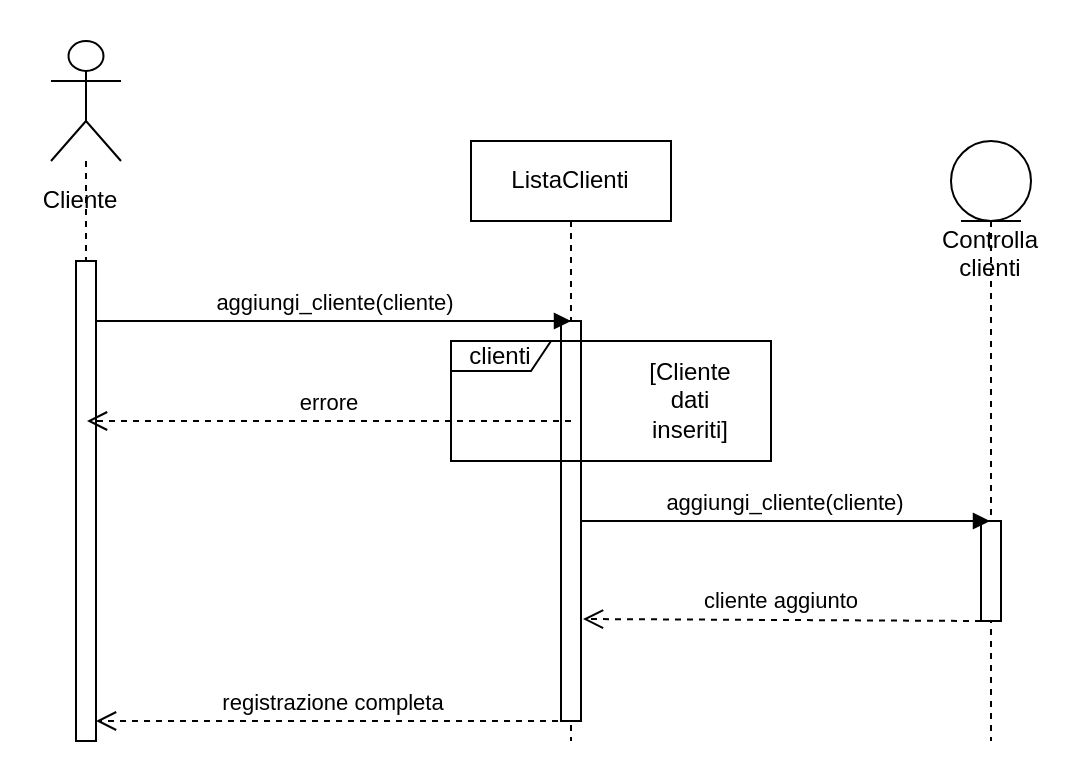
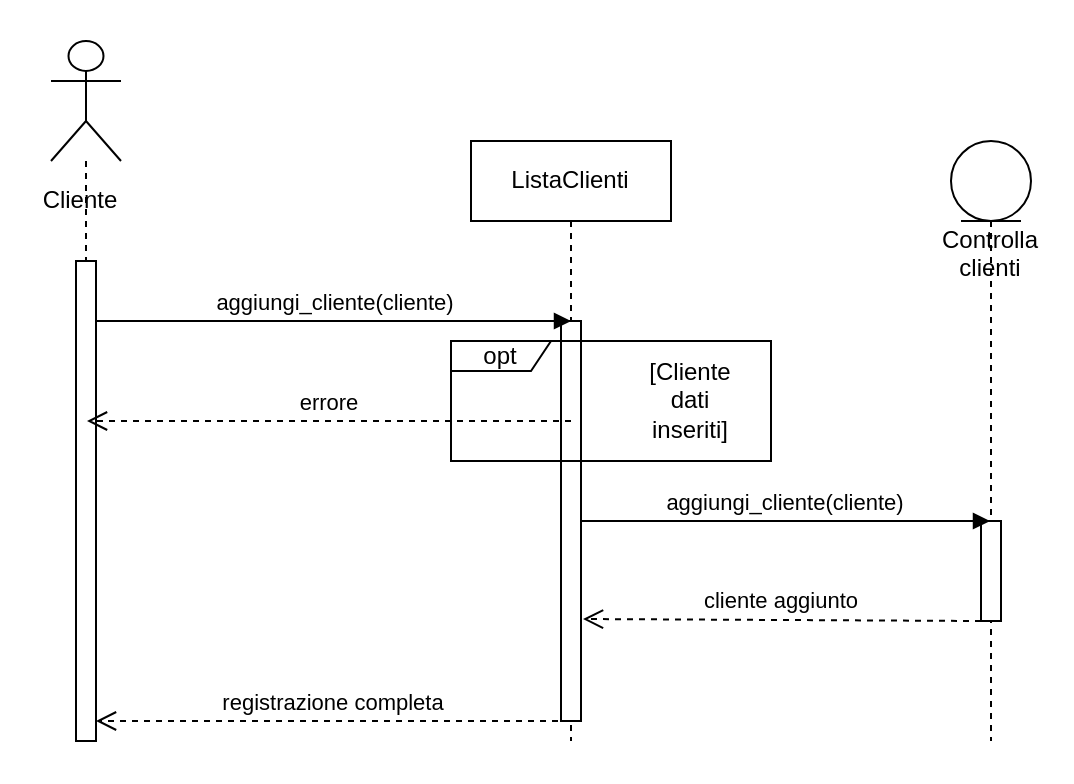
  <mxCell id="0" />
  <mxCell id="1" parent="0" />
  <mxCell id="2" value="" style="html=1;points=[];perimeter=orthogonalPerimeter;" parent="1" vertex="1"><mxGeometry x="37.5" y="130" width="10" height="240" as="geometry" /></mxCell>
  <mxCell id="3" value="" style="shape=umlLifeline;participant=umlActor;perimeter=lifelinePerimeter;whiteSpace=wrap;html=1;container=1;collapsible=0;recursiveResize=0;verticalAlign=top;spacingTop=36;outlineConnect=0;size=60;" parent="1" vertex="1"><mxGeometry x="25" y="20" width="35" height="110" as="geometry" /></mxCell>
  <mxCell id="4" value="Cliente" style="text;html=1;strokeColor=none;fillColor=none;align=center;verticalAlign=middle;whiteSpace=wrap;rounded=0;" parent="3" vertex="1"><mxGeometry x="-5" y="70" width="40" height="20" as="geometry" /></mxCell>
  <mxCell id="5" value="&lt;div&gt;ListaClienti&lt;/div&gt;" style="shape=umlLifeline;perimeter=lifelinePerimeter;whiteSpace=wrap;html=1;container=1;collapsible=0;recursiveResize=0;outlineConnect=0;" parent="1" vertex="1"><mxGeometry x="235" y="70" width="100" height="300" as="geometry" /></mxCell>
  <mxCell id="6" value="" style="html=1;points=[];perimeter=orthogonalPerimeter;" vertex="1" parent="5"><mxGeometry x="45" y="90" width="10" height="200" as="geometry" /></mxCell>
  <mxCell id="7" value="aggiungi_cliente(cliente)" style="html=1;verticalAlign=bottom;endArrow=block;" parent="1" edge="1"><mxGeometry width="80" relative="1" as="geometry"><mxPoint x="47.5" y="160" as="sourcePoint" /><mxPoint x="285" y="160" as="targetPoint" /></mxGeometry></mxCell>
  <mxCell id="8" value="&lt;div&gt;registrazione completa&lt;/div&gt;" style="html=1;verticalAlign=bottom;endArrow=open;dashed=1;endSize=8;" parent="1" edge="1"><mxGeometry relative="1" as="geometry"><mxPoint x="284.5" y="360" as="sourcePoint" /><mxPoint x="47.5" y="360" as="targetPoint" /></mxGeometry></mxCell>
  <mxCell id="9" value="Controlla&lt;br&gt;clienti" style="shape=umlLifeline;participant=umlEntity;perimeter=lifelinePerimeter;whiteSpace=wrap;html=1;container=1;collapsible=0;recursiveResize=0;verticalAlign=top;spacingTop=36;outlineConnect=0;" vertex="1" parent="1"><mxGeometry x="475" y="70" width="40" height="300" as="geometry" /></mxCell>
- <mxCell id="10" value="clienti" style="shape=umlFrame;whiteSpace=wrap;html=1;width=50;height=15;" vertex="1" parent="1"><mxGeometry x="225" y="170" width="160" height="60" as="geometry" /></mxCell>
+ <mxCell id="10" value="opt" style="shape=umlFrame;whiteSpace=wrap;html=1;width=50;height=15;" vertex="1" parent="1"><mxGeometry x="225" y="170" width="160" height="60" as="geometry" /></mxCell>
  <mxCell id="11" value="[Cliente dati inseriti]" style="text;html=1;strokeColor=none;fillColor=none;align=center;verticalAlign=middle;whiteSpace=wrap;rounded=0;" vertex="1" parent="1"><mxGeometry x="325" y="190" width="40" height="20" as="geometry" /></mxCell>
  <mxCell id="12" value="errore" style="html=1;verticalAlign=bottom;endArrow=open;dashed=1;endSize=8;" edge="1" parent="1"><mxGeometry relative="1" as="geometry"><mxPoint x="285" y="210" as="sourcePoint" /><mxPoint x="43" y="210" as="targetPoint" /></mxGeometry></mxCell>
  <mxCell id="13" value="" style="html=1;points=[];perimeter=orthogonalPerimeter;" vertex="1" parent="1"><mxGeometry x="490" y="260" width="10" height="50" as="geometry" /></mxCell>
  <mxCell id="14" value="aggiungi_cliente(cliente)" style="html=1;verticalAlign=bottom;endArrow=block;" edge="1" parent="1" source="6" target="9"><mxGeometry width="80" relative="1" as="geometry"><mxPoint x="295" y="260" as="sourcePoint" /><mxPoint x="405" y="260" as="targetPoint" /></mxGeometry></mxCell>
  <mxCell id="15" value="cliente aggiunto" style="html=1;verticalAlign=bottom;endArrow=open;dashed=1;endSize=8;" edge="1" parent="1"><mxGeometry relative="1" as="geometry"><mxPoint x="490" y="310" as="sourcePoint" /><mxPoint x="291" y="309" as="targetPoint" /></mxGeometry></mxCell>
